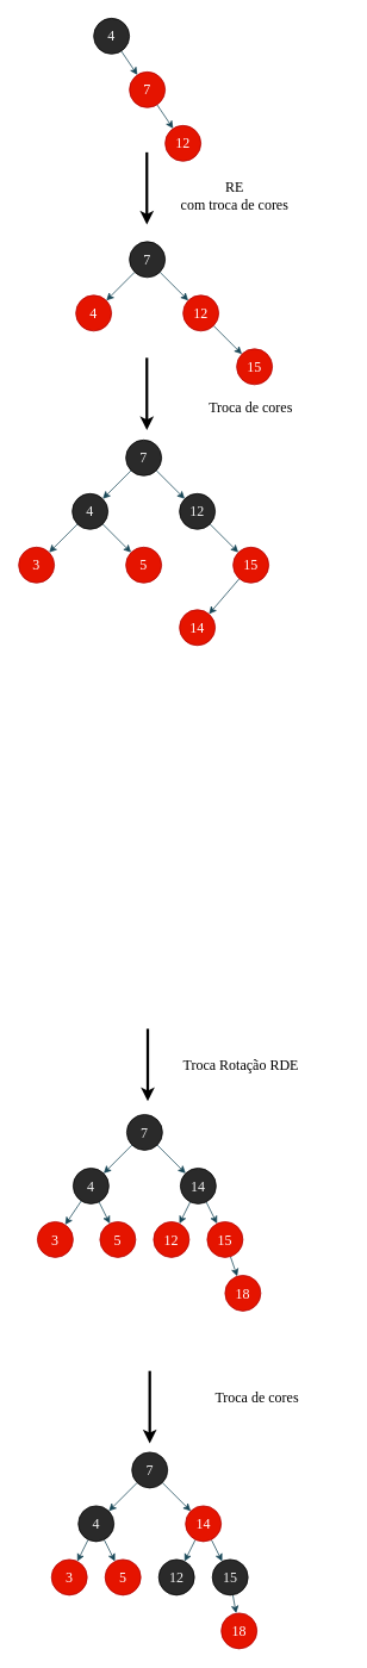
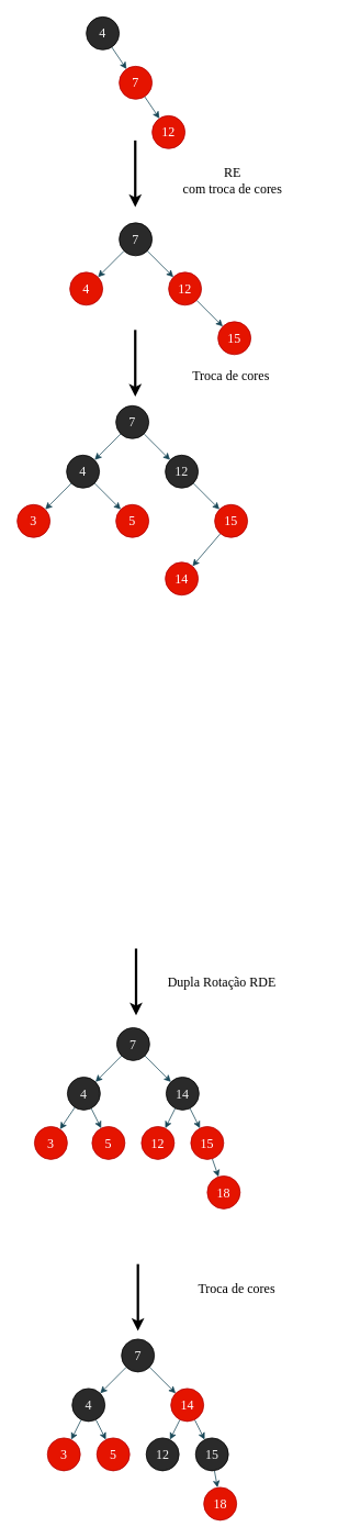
  <mxCell id="0" />
  <mxCell id="1" parent="0" />
  <mxCell id="2" value="" style="edgeStyle=none;html=1;strokeColor=#174757;fontSize=16;fontFamily=Lucida Console;" parent="1" source="3" target="5" edge="1"><mxGeometry relative="1" as="geometry" /></mxCell>
  <mxCell id="3" value="4" style="ellipse;whiteSpace=wrap;html=1;aspect=fixed;fontColor=#F0F0F0;fillColor=#2A2A2A;fontSize=16;fontFamily=Lucida Console;" parent="1" vertex="1"><mxGeometry x="104" y="20" width="40" height="40" as="geometry" /></mxCell>
  <mxCell id="4" value="" style="edgeStyle=none;html=1;strokeColor=#174757;fontSize=16;fontFamily=Lucida Console;" parent="1" source="5" target="6" edge="1"><mxGeometry relative="1" as="geometry" /></mxCell>
  <mxCell id="5" value="7" style="ellipse;whiteSpace=wrap;html=1;aspect=fixed;fillColor=#e51400;fontColor=#ffffff;strokeColor=#B20000;fontSize=16;fontFamily=Lucida Console;" parent="1" vertex="1"><mxGeometry x="144" y="80" width="40" height="40" as="geometry" /></mxCell>
  <mxCell id="6" value="12" style="ellipse;whiteSpace=wrap;html=1;aspect=fixed;fillColor=#e51400;fontColor=#ffffff;strokeColor=#B20000;fontSize=16;fontFamily=Lucida Console;" parent="1" vertex="1"><mxGeometry x="184" y="140" width="40" height="40" as="geometry" /></mxCell>
  <mxCell id="7" value="" style="edgeStyle=none;html=1;strokeColor=#174757;fontSize=16;fontFamily=Lucida Console;" parent="1" source="9" target="11" edge="1"><mxGeometry relative="1" as="geometry" /></mxCell>
  <mxCell id="8" value="" style="edgeStyle=none;html=1;strokeColor=#174757;fontSize=16;fontFamily=Lucida Console;" parent="1" source="9" target="12" edge="1"><mxGeometry relative="1" as="geometry" /></mxCell>
  <mxCell id="9" value="7" style="ellipse;whiteSpace=wrap;html=1;aspect=fixed;fontColor=#F0F0F0;fillColor=#2A2A2A;fontSize=16;fontFamily=Lucida Console;" parent="1" vertex="1"><mxGeometry x="144" y="270" width="40" height="40" as="geometry" /></mxCell>
  <mxCell id="10" value="" style="edgeStyle=none;html=1;strokeColor=#174757;fontSize=16;fontFamily=Lucida Console;" parent="1" source="11" target="13" edge="1"><mxGeometry relative="1" as="geometry" /></mxCell>
  <mxCell id="11" value="12" style="ellipse;whiteSpace=wrap;html=1;aspect=fixed;fillColor=#e51400;fontColor=#ffffff;strokeColor=#B20000;fontSize=16;fontFamily=Lucida Console;" parent="1" vertex="1"><mxGeometry x="204" y="330" width="40" height="40" as="geometry" /></mxCell>
  <mxCell id="12" value="4" style="ellipse;whiteSpace=wrap;html=1;aspect=fixed;fillColor=#e51400;fontColor=#ffffff;strokeColor=#B20000;fontSize=16;fontFamily=Lucida Console;" parent="1" vertex="1"><mxGeometry x="84" y="330" width="40" height="40" as="geometry" /></mxCell>
  <mxCell id="13" value="15" style="ellipse;whiteSpace=wrap;html=1;aspect=fixed;fillColor=#e51400;fontColor=#ffffff;strokeColor=#B20000;fontSize=16;fontFamily=Lucida Console;" parent="1" vertex="1"><mxGeometry x="264" y="390" width="40" height="40" as="geometry" /></mxCell>
  <mxCell id="14" value="" style="edgeStyle=none;html=1;strokeColor=#174757;fontSize=16;fontFamily=Lucida Console;" parent="1" source="16" target="18" edge="1"><mxGeometry relative="1" as="geometry" /></mxCell>
  <mxCell id="15" value="" style="edgeStyle=none;html=1;strokeColor=#174757;fontSize=16;fontFamily=Lucida Console;" parent="1" source="16" target="21" edge="1"><mxGeometry relative="1" as="geometry" /></mxCell>
  <mxCell id="16" value="7" style="ellipse;whiteSpace=wrap;html=1;aspect=fixed;fontColor=#F0F0F0;fillColor=#2A2A2A;fontSize=16;fontFamily=Lucida Console;" parent="1" vertex="1"><mxGeometry x="140" y="492" width="40" height="40" as="geometry" /></mxCell>
  <mxCell id="17" value="" style="edgeStyle=none;html=1;strokeColor=#174757;fontSize=16;fontFamily=Lucida Console;" parent="1" source="18" target="23" edge="1"><mxGeometry relative="1" as="geometry" /></mxCell>
  <mxCell id="18" value="12" style="ellipse;whiteSpace=wrap;html=1;aspect=fixed;fontColor=#F0F0F0;fillColor=#2A2A2A;fontSize=16;fontFamily=Lucida Console;" parent="1" vertex="1"><mxGeometry x="200" y="552" width="40" height="40" as="geometry" /></mxCell>
  <mxCell id="19" value="" style="edgeStyle=none;html=1;strokeColor=#174757;fontSize=16;fontFamily=Lucida Console;" parent="1" source="21" target="24" edge="1"><mxGeometry relative="1" as="geometry" /></mxCell>
  <mxCell id="20" value="" style="edgeStyle=none;html=1;strokeColor=#174757;fontSize=16;fontFamily=Lucida Console;" parent="1" source="21" target="25" edge="1"><mxGeometry relative="1" as="geometry" /></mxCell>
  <mxCell id="21" value="4" style="ellipse;whiteSpace=wrap;html=1;aspect=fixed;fontColor=#F0F0F0;fillColor=#2A2A2A;fontSize=16;fontFamily=Lucida Console;" parent="1" vertex="1"><mxGeometry x="80" y="552" width="40" height="40" as="geometry" /></mxCell>
  <mxCell id="22" value="" style="edgeStyle=none;html=1;strokeColor=#174757;fontSize=16;fontFamily=Lucida Console;" parent="1" source="23" target="41" edge="1"><mxGeometry relative="1" as="geometry" /></mxCell>
  <mxCell id="23" value="15" style="ellipse;whiteSpace=wrap;html=1;aspect=fixed;fillColor=#e51400;fontColor=#ffffff;strokeColor=#B20000;fontSize=16;fontFamily=Lucida Console;" parent="1" vertex="1"><mxGeometry x="260" y="612" width="40" height="40" as="geometry" /></mxCell>
  <mxCell id="24" value="3" style="ellipse;whiteSpace=wrap;html=1;aspect=fixed;fillColor=#e51400;fontColor=#ffffff;strokeColor=#B20000;fontSize=16;fontFamily=Lucida Console;" parent="1" vertex="1"><mxGeometry x="20" y="612" width="40" height="40" as="geometry" /></mxCell>
  <mxCell id="25" value="5" style="ellipse;whiteSpace=wrap;html=1;aspect=fixed;fillColor=#e51400;fontColor=#ffffff;strokeColor=#B20000;fontSize=16;fontFamily=Lucida Console;" parent="1" vertex="1"><mxGeometry x="140" y="612" width="40" height="40" as="geometry" /></mxCell>
  <mxCell id="26" value="" style="edgeStyle=none;html=1;strokeColor=#174757;fontSize=16;fontFamily=Lucida Console;" parent="1" source="28" target="31" edge="1"><mxGeometry relative="1" as="geometry" /></mxCell>
  <mxCell id="27" value="" style="edgeStyle=none;html=1;strokeColor=#174757;fontSize=16;fontFamily=Lucida Console;" parent="1" source="28" target="34" edge="1"><mxGeometry relative="1" as="geometry" /></mxCell>
  <mxCell id="28" value="7" style="ellipse;whiteSpace=wrap;html=1;aspect=fixed;fontColor=#F0F0F0;fillColor=#2A2A2A;fontSize=16;fontFamily=Lucida Console;" parent="1" vertex="1"><mxGeometry x="141" y="1247" width="40" height="40" as="geometry" /></mxCell>
  <mxCell id="29" value="" style="edgeStyle=none;html=1;strokeColor=#174757;fontSize=16;fontFamily=Lucida Console;" parent="1" source="31" target="36" edge="1"><mxGeometry relative="1" as="geometry" /></mxCell>
  <mxCell id="30" value="" style="edgeStyle=none;html=1;strokeColor=#174757;fontSize=16;fontFamily=Lucida Console;" parent="1" source="31" target="39" edge="1"><mxGeometry relative="1" as="geometry" /></mxCell>
  <mxCell id="31" value="14" style="ellipse;whiteSpace=wrap;html=1;aspect=fixed;fontColor=#F0F0F0;fillColor=#2A2A2A;fontSize=16;fontFamily=Lucida Console;" parent="1" vertex="1"><mxGeometry x="201" y="1307" width="40" height="40" as="geometry" /></mxCell>
  <mxCell id="32" value="" style="edgeStyle=none;html=1;strokeColor=#174757;fontSize=16;fontFamily=Lucida Console;" parent="1" source="34" target="37" edge="1"><mxGeometry relative="1" as="geometry" /></mxCell>
  <mxCell id="33" value="" style="edgeStyle=none;html=1;strokeColor=#174757;fontSize=16;fontFamily=Lucida Console;" parent="1" source="34" target="38" edge="1"><mxGeometry relative="1" as="geometry" /></mxCell>
  <mxCell id="34" value="4" style="ellipse;whiteSpace=wrap;html=1;aspect=fixed;fontColor=#F0F0F0;fillColor=#2A2A2A;fontSize=16;fontFamily=Lucida Console;" parent="1" vertex="1"><mxGeometry x="81" y="1307" width="40" height="40" as="geometry" /></mxCell>
  <mxCell id="35" value="" style="edgeStyle=none;html=1;strokeColor=#174757;fontSize=16;fontFamily=Lucida Console;" parent="1" source="36" target="40" edge="1"><mxGeometry relative="1" as="geometry" /></mxCell>
  <mxCell id="36" value="15" style="ellipse;whiteSpace=wrap;html=1;aspect=fixed;fillColor=#e51400;fontColor=#ffffff;strokeColor=#B20000;fontSize=16;fontFamily=Lucida Console;" parent="1" vertex="1"><mxGeometry x="231" y="1367" width="40" height="40" as="geometry" /></mxCell>
  <mxCell id="37" value="3" style="ellipse;whiteSpace=wrap;html=1;aspect=fixed;fillColor=#e51400;fontColor=#ffffff;strokeColor=#B20000;fontSize=16;fontFamily=Lucida Console;" parent="1" vertex="1"><mxGeometry x="41" y="1367" width="40" height="40" as="geometry" /></mxCell>
  <mxCell id="38" value="5" style="ellipse;whiteSpace=wrap;html=1;aspect=fixed;fillColor=#e51400;fontColor=#ffffff;strokeColor=#B20000;fontSize=16;fontFamily=Lucida Console;" parent="1" vertex="1"><mxGeometry x="111" y="1367" width="40" height="40" as="geometry" /></mxCell>
  <mxCell id="39" value="12" style="ellipse;whiteSpace=wrap;html=1;aspect=fixed;fillColor=#e51400;fontColor=#ffffff;strokeColor=#B20000;fontSize=16;fontFamily=Lucida Console;" parent="1" vertex="1"><mxGeometry x="171" y="1367" width="40" height="40" as="geometry" /></mxCell>
  <mxCell id="40" value="18" style="ellipse;whiteSpace=wrap;html=1;aspect=fixed;fillColor=#e51400;fontColor=#ffffff;strokeColor=#B20000;fontSize=16;fontFamily=Lucida Console;" parent="1" vertex="1"><mxGeometry x="251" y="1427" width="40" height="40" as="geometry" /></mxCell>
  <mxCell id="41" value="14" style="ellipse;whiteSpace=wrap;html=1;aspect=fixed;fillColor=#e51400;fontColor=#ffffff;strokeColor=#B20000;fontSize=16;fontFamily=Lucida Console;" parent="1" vertex="1"><mxGeometry x="200" y="682" width="40" height="40" as="geometry" /></mxCell>
  <mxCell id="42" value="" style="edgeStyle=none;html=1;strokeColor=#174757;fontSize=16;fontFamily=Lucida Console;" parent="1" source="44" target="47" edge="1"><mxGeometry relative="1" as="geometry" /></mxCell>
  <mxCell id="43" value="" style="edgeStyle=none;html=1;strokeColor=#174757;fontSize=16;fontFamily=Lucida Console;" parent="1" source="44" target="50" edge="1"><mxGeometry relative="1" as="geometry" /></mxCell>
  <mxCell id="44" value="7" style="ellipse;whiteSpace=wrap;html=1;aspect=fixed;fontColor=#F0F0F0;fillColor=#2A2A2A;fontSize=16;fontFamily=Lucida Console;" parent="1" vertex="1"><mxGeometry x="146.75" y="1625" width="40" height="40" as="geometry" /></mxCell>
  <mxCell id="45" value="" style="edgeStyle=none;html=1;strokeColor=#174757;fontSize=16;fontFamily=Lucida Console;" parent="1" source="47" target="52" edge="1"><mxGeometry relative="1" as="geometry" /></mxCell>
  <mxCell id="46" value="" style="edgeStyle=none;html=1;strokeColor=#174757;fontSize=16;fontFamily=Lucida Console;" parent="1" source="47" target="55" edge="1"><mxGeometry relative="1" as="geometry" /></mxCell>
  <mxCell id="47" value="14" style="ellipse;whiteSpace=wrap;html=1;aspect=fixed;fillColor=#e51400;fontColor=#ffffff;strokeColor=#B20000;fontSize=16;fontFamily=Lucida Console;" parent="1" vertex="1"><mxGeometry x="206.75" y="1685" width="40" height="40" as="geometry" /></mxCell>
  <mxCell id="48" value="" style="edgeStyle=none;html=1;strokeColor=#174757;fontSize=16;fontFamily=Lucida Console;" parent="1" source="50" target="53" edge="1"><mxGeometry relative="1" as="geometry" /></mxCell>
  <mxCell id="49" value="" style="edgeStyle=none;html=1;strokeColor=#174757;fontSize=16;fontFamily=Lucida Console;" parent="1" source="50" target="54" edge="1"><mxGeometry relative="1" as="geometry" /></mxCell>
  <mxCell id="50" value="4" style="ellipse;whiteSpace=wrap;html=1;aspect=fixed;fontColor=#F0F0F0;fillColor=#2A2A2A;fontSize=16;fontFamily=Lucida Console;" parent="1" vertex="1"><mxGeometry x="86.75" y="1685" width="40" height="40" as="geometry" /></mxCell>
  <mxCell id="51" value="" style="edgeStyle=none;html=1;strokeColor=#174757;fontSize=16;fontFamily=Lucida Console;" parent="1" source="52" target="56" edge="1"><mxGeometry relative="1" as="geometry" /></mxCell>
  <mxCell id="52" value="15" style="ellipse;whiteSpace=wrap;html=1;aspect=fixed;fontColor=#F0F0F0;fillColor=#2A2A2A;fontSize=16;fontFamily=Lucida Console;" parent="1" vertex="1"><mxGeometry x="236.75" y="1745" width="40" height="40" as="geometry" /></mxCell>
  <mxCell id="53" value="3" style="ellipse;whiteSpace=wrap;html=1;aspect=fixed;fillColor=#e51400;fontColor=#ffffff;strokeColor=#B20000;fontSize=16;fontFamily=Lucida Console;" parent="1" vertex="1"><mxGeometry x="56.75" y="1745" width="40" height="40" as="geometry" /></mxCell>
  <mxCell id="54" value="5" style="ellipse;whiteSpace=wrap;html=1;aspect=fixed;fillColor=#e51400;fontColor=#ffffff;strokeColor=#B20000;fontSize=16;fontFamily=Lucida Console;" parent="1" vertex="1"><mxGeometry x="116.75" y="1745" width="40" height="40" as="geometry" /></mxCell>
  <mxCell id="55" value="12" style="ellipse;whiteSpace=wrap;html=1;aspect=fixed;fontColor=#F0F0F0;fillColor=#2A2A2A;fontSize=16;fontFamily=Lucida Console;" parent="1" vertex="1"><mxGeometry x="176.75" y="1745" width="40" height="40" as="geometry" /></mxCell>
  <mxCell id="56" value="18" style="ellipse;whiteSpace=wrap;html=1;aspect=fixed;fillColor=#e51400;fontColor=#ffffff;strokeColor=#B20000;fontSize=16;fontFamily=Lucida Console;" parent="1" vertex="1"><mxGeometry x="246.75" y="1805" width="40" height="40" as="geometry" /></mxCell>
- <mxCell id="57" value="&lt;font color=&quot;#000000&quot;&gt;RE&lt;br&gt;com troca de cores&lt;br&gt;&lt;/font&gt;" style="text;html=1;strokeColor=none;fillColor=none;align=center;verticalAlign=middle;whiteSpace=wrap;rounded=0;fontFamily=Lucida Console;fontSize=16;" vertex="1" parent="1"><mxGeometry x="162" y="204" width="200" height="30" as="geometry" /></mxCell>
+ <mxCell id="57" value="&lt;font color=&quot;#000000&quot;&gt;RE&lt;br&gt;com troca de cores&lt;br&gt;&lt;/font&gt;" style="text;html=1;strokeColor=none;fillColor=none;align=center;verticalAlign=middle;whiteSpace=wrap;rounded=0;fontFamily=Lucida Console;fontSize=16;" vertex="1" parent="1"><mxGeometry x="182" y="204" width="200" height="30" as="geometry" /></mxCell>
  <mxCell id="58" value="&lt;font color=&quot;#000000&quot;&gt;Troca de cores&lt;/font&gt;" style="text;html=1;strokeColor=none;fillColor=none;align=center;verticalAlign=middle;whiteSpace=wrap;rounded=0;fontFamily=Lucida Console;fontSize=16;" vertex="1" parent="1"><mxGeometry x="180" y="440" width="200" height="30" as="geometry" /></mxCell>
- <mxCell id="59" value="&lt;font color=&quot;#000000&quot;&gt;Troca Rotação RDE&lt;/font&gt;" style="text;html=1;strokeColor=none;fillColor=none;align=center;verticalAlign=middle;whiteSpace=wrap;rounded=0;fontFamily=Lucida Console;fontSize=16;" vertex="1" parent="1"><mxGeometry x="169" y="1171" width="200" height="40" as="geometry" /></mxCell>
+ <mxCell id="59" value="&lt;font color=&quot;#000000&quot;&gt;Dupla Rotação RDE&lt;/font&gt;" style="text;html=1;strokeColor=none;fillColor=none;align=center;verticalAlign=middle;whiteSpace=wrap;rounded=0;fontFamily=Lucida Console;fontSize=16;" vertex="1" parent="1"><mxGeometry x="169" y="1171" width="200" height="40" as="geometry" /></mxCell>
  <mxCell id="60" value="&lt;font color=&quot;#000000&quot;&gt;Troca de cores&lt;/font&gt;" style="text;html=1;strokeColor=none;fillColor=none;align=center;verticalAlign=middle;whiteSpace=wrap;rounded=0;fontFamily=Lucida Console;fontSize=16;" vertex="1" parent="1"><mxGeometry x="187.25" y="1544" width="200" height="40" as="geometry" /></mxCell>
  <mxCell id="61" value="" style="endArrow=classic;html=1;rounded=0;fontFamily=Lucida Console;fontSize=16;fontColor=#000000;startSize=6;endSize=6;strokeColor=#000000;fillColor=default;jumpSize=9;strokeWidth=3;" edge="1" parent="1"><mxGeometry width="50" height="50" relative="1" as="geometry"><mxPoint x="163.5" y="400" as="sourcePoint" /><mxPoint x="163.5" y="481" as="targetPoint" /></mxGeometry></mxCell>
  <mxCell id="62" value="" style="endArrow=classic;html=1;rounded=0;fontFamily=Lucida Console;fontSize=16;fontColor=#000000;startSize=6;endSize=6;strokeColor=#000000;fillColor=default;jumpSize=9;strokeWidth=3;" edge="1" parent="1"><mxGeometry width="50" height="50" relative="1" as="geometry"><mxPoint x="164.5" y="1151" as="sourcePoint" /><mxPoint x="164.5" y="1232" as="targetPoint" /></mxGeometry></mxCell>
  <mxCell id="63" value="" style="endArrow=classic;html=1;rounded=0;fontFamily=Lucida Console;fontSize=16;fontColor=#000000;startSize=6;endSize=6;strokeColor=#000000;fillColor=default;jumpSize=9;strokeWidth=3;" edge="1" parent="1"><mxGeometry width="50" height="50" relative="1" as="geometry"><mxPoint x="163.5" y="170" as="sourcePoint" /><mxPoint x="163.5" y="251" as="targetPoint" /></mxGeometry></mxCell>
  <mxCell id="64" value="" style="endArrow=classic;html=1;rounded=0;fontFamily=Lucida Console;fontSize=16;fontColor=#000000;startSize=6;endSize=6;strokeColor=#000000;fillColor=default;jumpSize=9;strokeWidth=3;" edge="1" parent="1"><mxGeometry width="50" height="50" relative="1" as="geometry"><mxPoint x="166.75" y="1534" as="sourcePoint" /><mxPoint x="166.75" y="1615" as="targetPoint" /></mxGeometry></mxCell>
